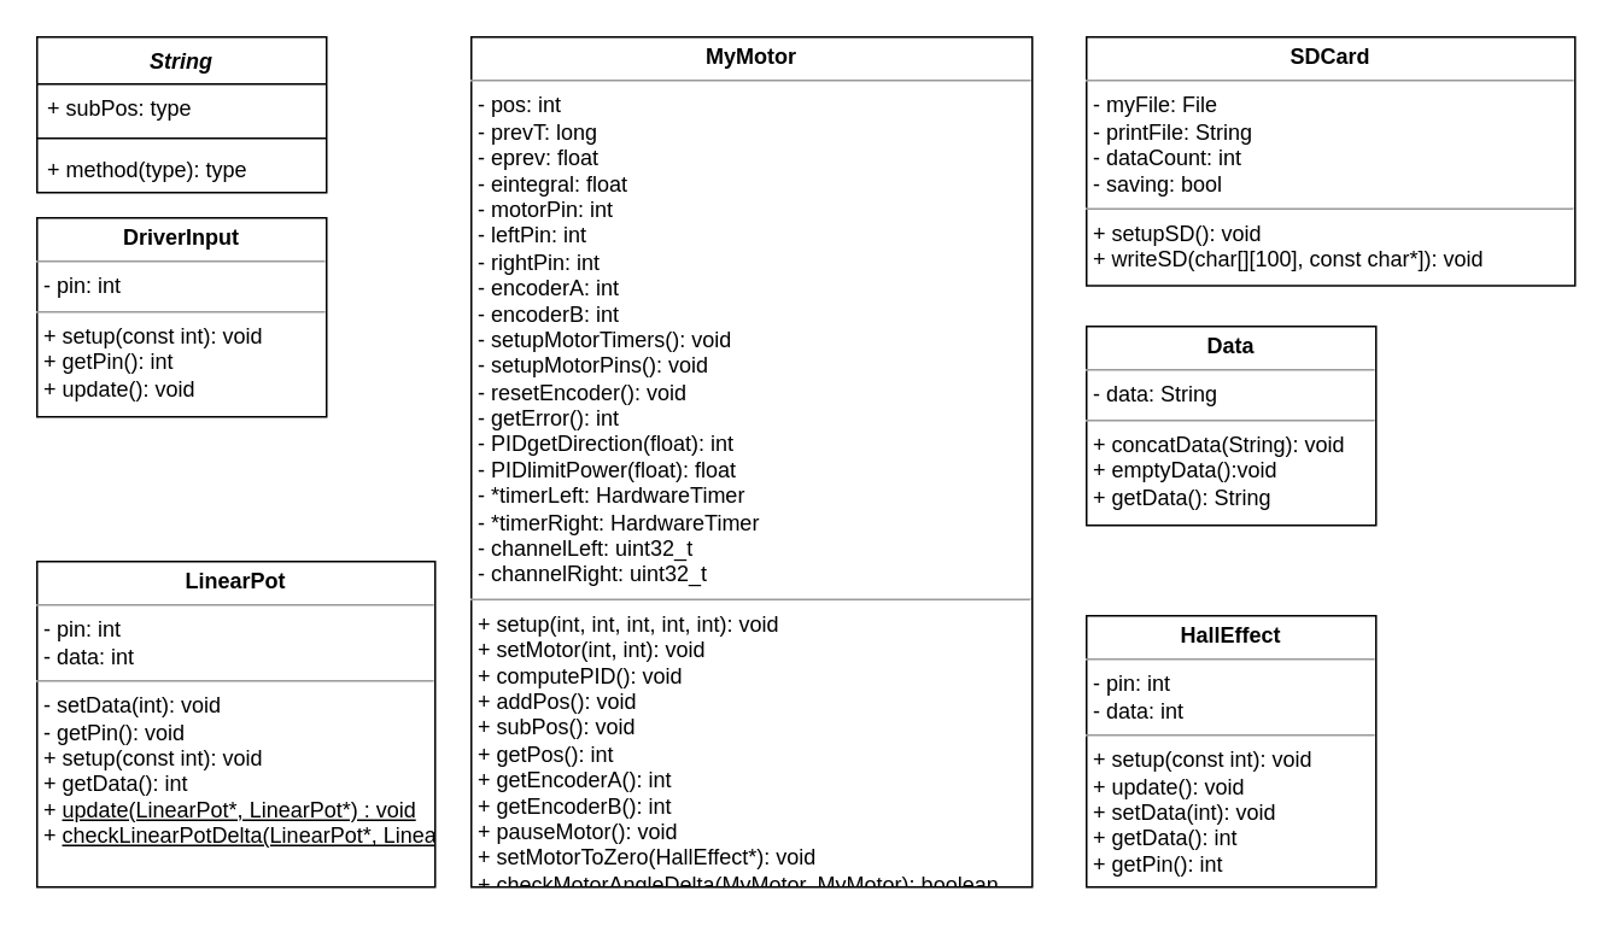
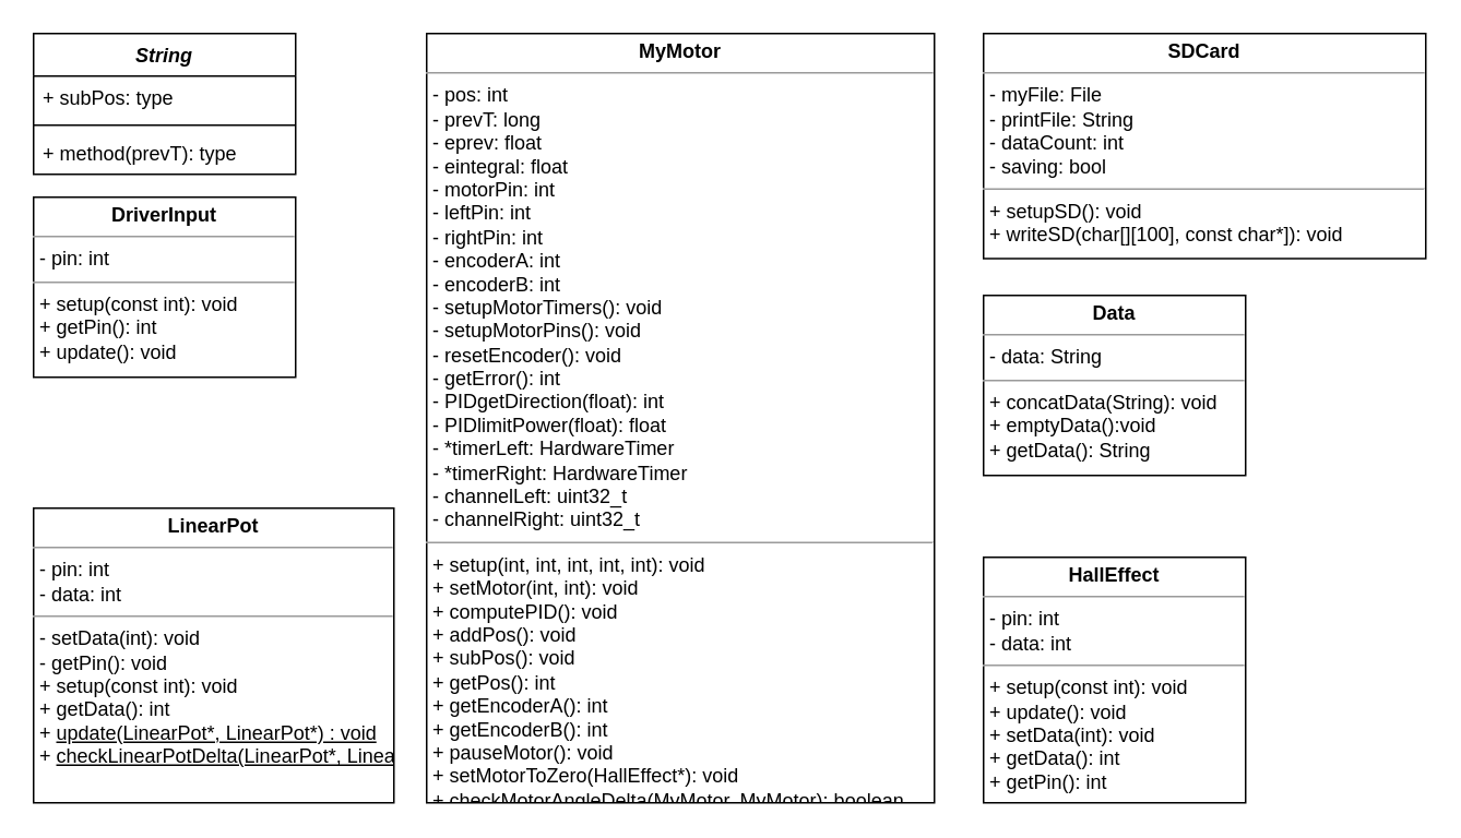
  <mxCell id="0" />
  <mxCell id="1" parent="0" />
  <mxCell id="2" value="&lt;p style=&quot;margin: 0px ; margin-top: 4px ; text-align: center&quot;&gt;&lt;b&gt;DriverInput&lt;/b&gt;&lt;/p&gt;&lt;hr size=&quot;1&quot;&gt;&lt;p style=&quot;margin: 0px ; margin-left: 4px&quot;&gt;- pin: int&lt;/p&gt;&lt;hr size=&quot;1&quot;&gt;&lt;p style=&quot;margin: 0px ; margin-left: 4px&quot;&gt;+ setup(const int): void&lt;/p&gt;&lt;p style=&quot;margin: 0px ; margin-left: 4px&quot;&gt;+ getPin(): int&lt;/p&gt;&lt;p style=&quot;margin: 0px ; margin-left: 4px&quot;&gt;+ update(): void&lt;/p&gt;" style="verticalAlign=top;align=left;overflow=fill;fontSize=12;fontFamily=Helvetica;html=1;" vertex="1" parent="1"><mxGeometry x="20" y="120" width="160" height="110" as="geometry" /></mxCell>
  <mxCell id="3" value="&lt;p style=&quot;margin: 0px ; margin-top: 4px ; text-align: center&quot;&gt;&lt;b&gt;HallEffect&lt;/b&gt;&lt;/p&gt;&lt;hr size=&quot;1&quot;&gt;&lt;p style=&quot;margin: 0px ; margin-left: 4px&quot;&gt;- pin: int&amp;nbsp;&lt;/p&gt;&lt;p style=&quot;margin: 0px ; margin-left: 4px&quot;&gt;- data: int&lt;/p&gt;&lt;hr size=&quot;1&quot;&gt;&lt;p style=&quot;margin: 0px ; margin-left: 4px&quot;&gt;+ setup(const int): void&lt;/p&gt;&lt;p style=&quot;margin: 0px ; margin-left: 4px&quot;&gt;+ update(): void&lt;/p&gt;&lt;p style=&quot;margin: 0px ; margin-left: 4px&quot;&gt;+ setData(int): void&lt;/p&gt;&lt;p style=&quot;margin: 0px ; margin-left: 4px&quot;&gt;+ getData(): int&lt;/p&gt;&lt;p style=&quot;margin: 0px ; margin-left: 4px&quot;&gt;+ getPin(): int&lt;/p&gt;&lt;p style=&quot;margin: 0px ; margin-left: 4px&quot;&gt;&lt;br&gt;&lt;/p&gt;&lt;p style=&quot;margin: 0px ; margin-left: 4px&quot;&gt;&lt;br&gt;&lt;/p&gt;" style="verticalAlign=top;align=left;overflow=fill;fontSize=12;fontFamily=Helvetica;html=1;" vertex="1" parent="1"><mxGeometry x="600" y="340" width="160" height="150" as="geometry" /></mxCell>
  <mxCell id="4" value="&lt;p style=&quot;margin: 0px ; margin-top: 4px ; text-align: center&quot;&gt;&lt;b&gt;LinearPot&lt;/b&gt;&lt;/p&gt;&lt;hr size=&quot;1&quot;&gt;&lt;p style=&quot;margin: 0px ; margin-left: 4px&quot;&gt;- pin: int&lt;/p&gt;&lt;p style=&quot;margin: 0px ; margin-left: 4px&quot;&gt;- data: int&lt;/p&gt;&lt;hr size=&quot;1&quot;&gt;&lt;p style=&quot;margin: 0px ; margin-left: 4px&quot;&gt;- setData(int): void&lt;/p&gt;&lt;p style=&quot;margin: 0px ; margin-left: 4px&quot;&gt;- getPin(): void&lt;/p&gt;&lt;p style=&quot;margin: 0px ; margin-left: 4px&quot;&gt;+ setup(const int): void&lt;/p&gt;&lt;p style=&quot;margin: 0px ; margin-left: 4px&quot;&gt;+ getData(): int&lt;/p&gt;&lt;p style=&quot;margin: 0px ; margin-left: 4px&quot;&gt;+ &lt;u&gt;update(LinearPot*, LinearPot*) : void&lt;/u&gt;&lt;/p&gt;&lt;p style=&quot;margin: 0px ; margin-left: 4px&quot;&gt;+ &lt;u&gt;checkLinearPotDelta(LinearPot*, LinearPot*, MyMotor*, MyMotor*): boolean&lt;/u&gt;&lt;/p&gt;&lt;p style=&quot;margin: 0px ; margin-left: 4px&quot;&gt;&lt;u&gt;&lt;br&gt;&lt;/u&gt;&lt;/p&gt;&lt;p style=&quot;margin: 0px ; margin-left: 4px&quot;&gt;&lt;br&gt;&lt;/p&gt;" style="verticalAlign=top;align=left;overflow=fill;fontSize=12;fontFamily=Helvetica;html=1;" vertex="1" parent="1"><mxGeometry x="20" y="310" width="220" height="180" as="geometry" /></mxCell>
  <mxCell id="5" value="&lt;p style=&quot;margin: 0px ; margin-top: 4px ; text-align: center&quot;&gt;&lt;b&gt;MyMotor&lt;/b&gt;&lt;/p&gt;&lt;hr size=&quot;1&quot;&gt;&lt;p style=&quot;margin: 0px ; margin-left: 4px&quot;&gt;- pos: int&lt;/p&gt;&lt;p style=&quot;margin: 0px ; margin-left: 4px&quot;&gt;- prevT: long&lt;/p&gt;&lt;p style=&quot;margin: 0px ; margin-left: 4px&quot;&gt;- eprev: float&lt;/p&gt;&lt;p style=&quot;margin: 0px ; margin-left: 4px&quot;&gt;- eintegral: float&lt;/p&gt;&lt;p style=&quot;margin: 0px ; margin-left: 4px&quot;&gt;- motorPin: int&lt;/p&gt;&lt;p style=&quot;margin: 0px ; margin-left: 4px&quot;&gt;- leftPin: int&lt;/p&gt;&lt;p style=&quot;margin: 0px ; margin-left: 4px&quot;&gt;- rightPin: int&lt;/p&gt;&lt;p style=&quot;margin: 0px ; margin-left: 4px&quot;&gt;- encoderA: int&lt;/p&gt;&lt;p style=&quot;margin: 0px ; margin-left: 4px&quot;&gt;- encoderB: int&lt;/p&gt;&lt;p style=&quot;margin: 0px ; margin-left: 4px&quot;&gt;- setupMotorTimers(): void&lt;/p&gt;&lt;p style=&quot;margin: 0px ; margin-left: 4px&quot;&gt;- setupMotorPins(): void&lt;/p&gt;&lt;p style=&quot;margin: 0px ; margin-left: 4px&quot;&gt;- resetEncoder(): void&lt;/p&gt;&lt;p style=&quot;margin: 0px ; margin-left: 4px&quot;&gt;- getError(): int&lt;/p&gt;&lt;p style=&quot;margin: 0px ; margin-left: 4px&quot;&gt;- PIDgetDirection(float): int&lt;/p&gt;&lt;p style=&quot;margin: 0px ; margin-left: 4px&quot;&gt;- PIDlimitPower(float): float&lt;/p&gt;&lt;p style=&quot;margin: 0px ; margin-left: 4px&quot;&gt;- *timerLeft: HardwareTimer&lt;/p&gt;&lt;p style=&quot;margin: 0px ; margin-left: 4px&quot;&gt;- *timerRight: HardwareTimer&lt;/p&gt;&lt;p style=&quot;margin: 0px ; margin-left: 4px&quot;&gt;- channelLeft: uint32_t&lt;/p&gt;&lt;p style=&quot;margin: 0px ; margin-left: 4px&quot;&gt;- channelRight: uint32_t&lt;/p&gt;&lt;hr size=&quot;1&quot;&gt;&lt;p style=&quot;margin: 0px ; margin-left: 4px&quot;&gt;+ setup(int, int, int, int, int): void&lt;/p&gt;&lt;p style=&quot;margin: 0px ; margin-left: 4px&quot;&gt;+ setMotor(int, int): void&lt;/p&gt;&lt;p style=&quot;margin: 0px ; margin-left: 4px&quot;&gt;+ computePID(): void&lt;/p&gt;&lt;p style=&quot;margin: 0px ; margin-left: 4px&quot;&gt;+ addPos(): void&lt;/p&gt;&lt;p style=&quot;margin: 0px ; margin-left: 4px&quot;&gt;+ subPos(): void&lt;/p&gt;&lt;p style=&quot;margin: 0px ; margin-left: 4px&quot;&gt;+ getPos(): int&lt;/p&gt;&lt;p style=&quot;margin: 0px ; margin-left: 4px&quot;&gt;+ getEncoderA(): int&lt;/p&gt;&lt;p style=&quot;margin: 0px ; margin-left: 4px&quot;&gt;+ getEncoderB(): int&lt;/p&gt;&lt;p style=&quot;margin: 0px ; margin-left: 4px&quot;&gt;+ pauseMotor(): void&lt;/p&gt;&lt;p style=&quot;margin: 0px ; margin-left: 4px&quot;&gt;+ setMotorToZero(HallEffect*): void&lt;/p&gt;&lt;p style=&quot;margin: 0px ; margin-left: 4px&quot;&gt;+ &lt;u&gt;checkMotorAngleDelta(MyMotor, MyMotor): boolean&lt;/u&gt;&lt;/p&gt;" style="verticalAlign=top;align=left;overflow=fill;fontSize=12;fontFamily=Helvetica;html=1;" vertex="1" parent="1"><mxGeometry x="260" y="20" width="310" height="470" as="geometry" /></mxCell>
  <mxCell id="6" value="&lt;p style=&quot;margin: 0px ; margin-top: 4px ; text-align: center&quot;&gt;&lt;b&gt;Data&lt;/b&gt;&lt;/p&gt;&lt;hr size=&quot;1&quot;&gt;&lt;p style=&quot;margin: 0px ; margin-left: 4px&quot;&gt;- data: String&lt;/p&gt;&lt;hr size=&quot;1&quot;&gt;&lt;p style=&quot;margin: 0px ; margin-left: 4px&quot;&gt;+ concatData(String): void&lt;/p&gt;&lt;p style=&quot;margin: 0px ; margin-left: 4px&quot;&gt;+ emptyData():void&lt;/p&gt;&lt;p style=&quot;margin: 0px ; margin-left: 4px&quot;&gt;+ getData(): String&lt;/p&gt;" style="verticalAlign=top;align=left;overflow=fill;fontSize=12;fontFamily=Helvetica;html=1;" vertex="1" parent="1"><mxGeometry x="600" y="180" width="160" height="110" as="geometry" /></mxCell>
  <mxCell id="7" value="&lt;p style=&quot;margin: 0px ; margin-top: 4px ; text-align: center&quot;&gt;&lt;b&gt;SDCard&lt;/b&gt;&lt;/p&gt;&lt;hr size=&quot;1&quot;&gt;&lt;p style=&quot;margin: 0px ; margin-left: 4px&quot;&gt;- myFile: File&lt;/p&gt;&lt;p style=&quot;margin: 0px ; margin-left: 4px&quot;&gt;- printFile: String&lt;/p&gt;&lt;p style=&quot;margin: 0px ; margin-left: 4px&quot;&gt;- dataCount: int&lt;/p&gt;&lt;p style=&quot;margin: 0px ; margin-left: 4px&quot;&gt;- saving: bool&lt;/p&gt;&lt;hr size=&quot;1&quot;&gt;&lt;p style=&quot;margin: 0px 0px 0px 4px&quot;&gt;+ setupSD(): void&lt;/p&gt;&lt;p style=&quot;margin: 0px 0px 0px 4px&quot;&gt;+ writeSD(char[][100], const char*]): void&lt;/p&gt;" style="verticalAlign=top;align=left;overflow=fill;fontSize=12;fontFamily=Helvetica;html=1;" vertex="1" parent="1"><mxGeometry x="600" y="20" width="270" height="137.5" as="geometry" /></mxCell>
  <mxCell id="8" value="String" style="swimlane;fontStyle=3;align=center;verticalAlign=top;childLayout=stackLayout;horizontal=1;startSize=26;horizontalStack=0;resizeParent=1;resizeParentMax=0;resizeLast=0;collapsible=1;marginBottom=0;" vertex="1" parent="1"><mxGeometry x="20" y="20" width="160" height="86" as="geometry" /></mxCell>
  <mxCell id="9" value="+ subPos: type" style="text;strokeColor=none;fillColor=none;align=left;verticalAlign=top;spacingLeft=4;spacingRight=4;overflow=hidden;rotatable=0;points=[[0,0.5],[1,0.5]];portConstraint=eastwest;" vertex="1" parent="8"><mxGeometry y="26" width="160" height="26" as="geometry" /></mxCell>
  <mxCell id="10" value="" style="line;strokeWidth=1;fillColor=none;align=left;verticalAlign=middle;spacingTop=-1;spacingLeft=3;spacingRight=3;rotatable=0;labelPosition=right;points=[];portConstraint=eastwest;" vertex="1" parent="8"><mxGeometry y="52" width="160" height="8" as="geometry" /></mxCell>
- <mxCell id="11" value="+ method(type): type" style="text;strokeColor=none;fillColor=none;align=left;verticalAlign=top;spacingLeft=4;spacingRight=4;overflow=hidden;rotatable=0;points=[[0,0.5],[1,0.5]];portConstraint=eastwest;" vertex="1" parent="8"><mxGeometry y="60" width="160" height="26" as="geometry" /></mxCell>
+ <mxCell id="11" value="+ method(prevT): type" style="text;strokeColor=none;fillColor=none;align=left;verticalAlign=top;spacingLeft=4;spacingRight=4;overflow=hidden;rotatable=0;points=[[0,0.5],[1,0.5]];portConstraint=eastwest;" vertex="1" parent="8"><mxGeometry y="60" width="160" height="26" as="geometry" /></mxCell>
